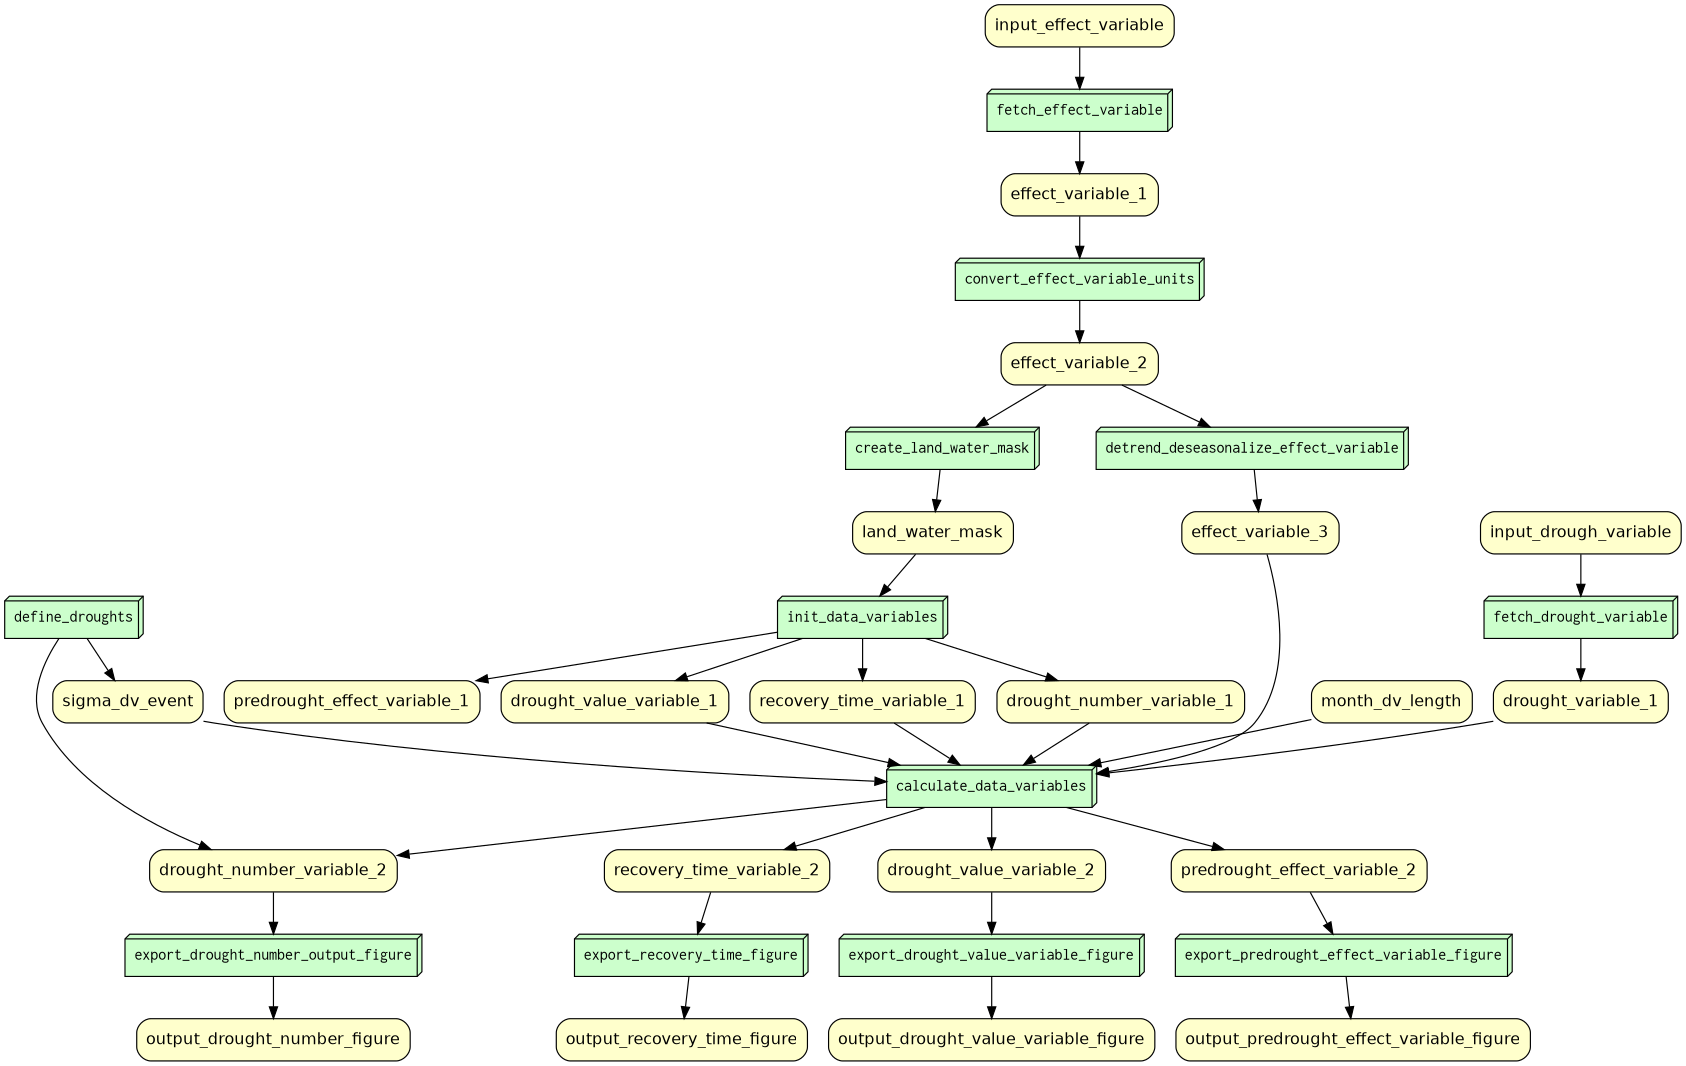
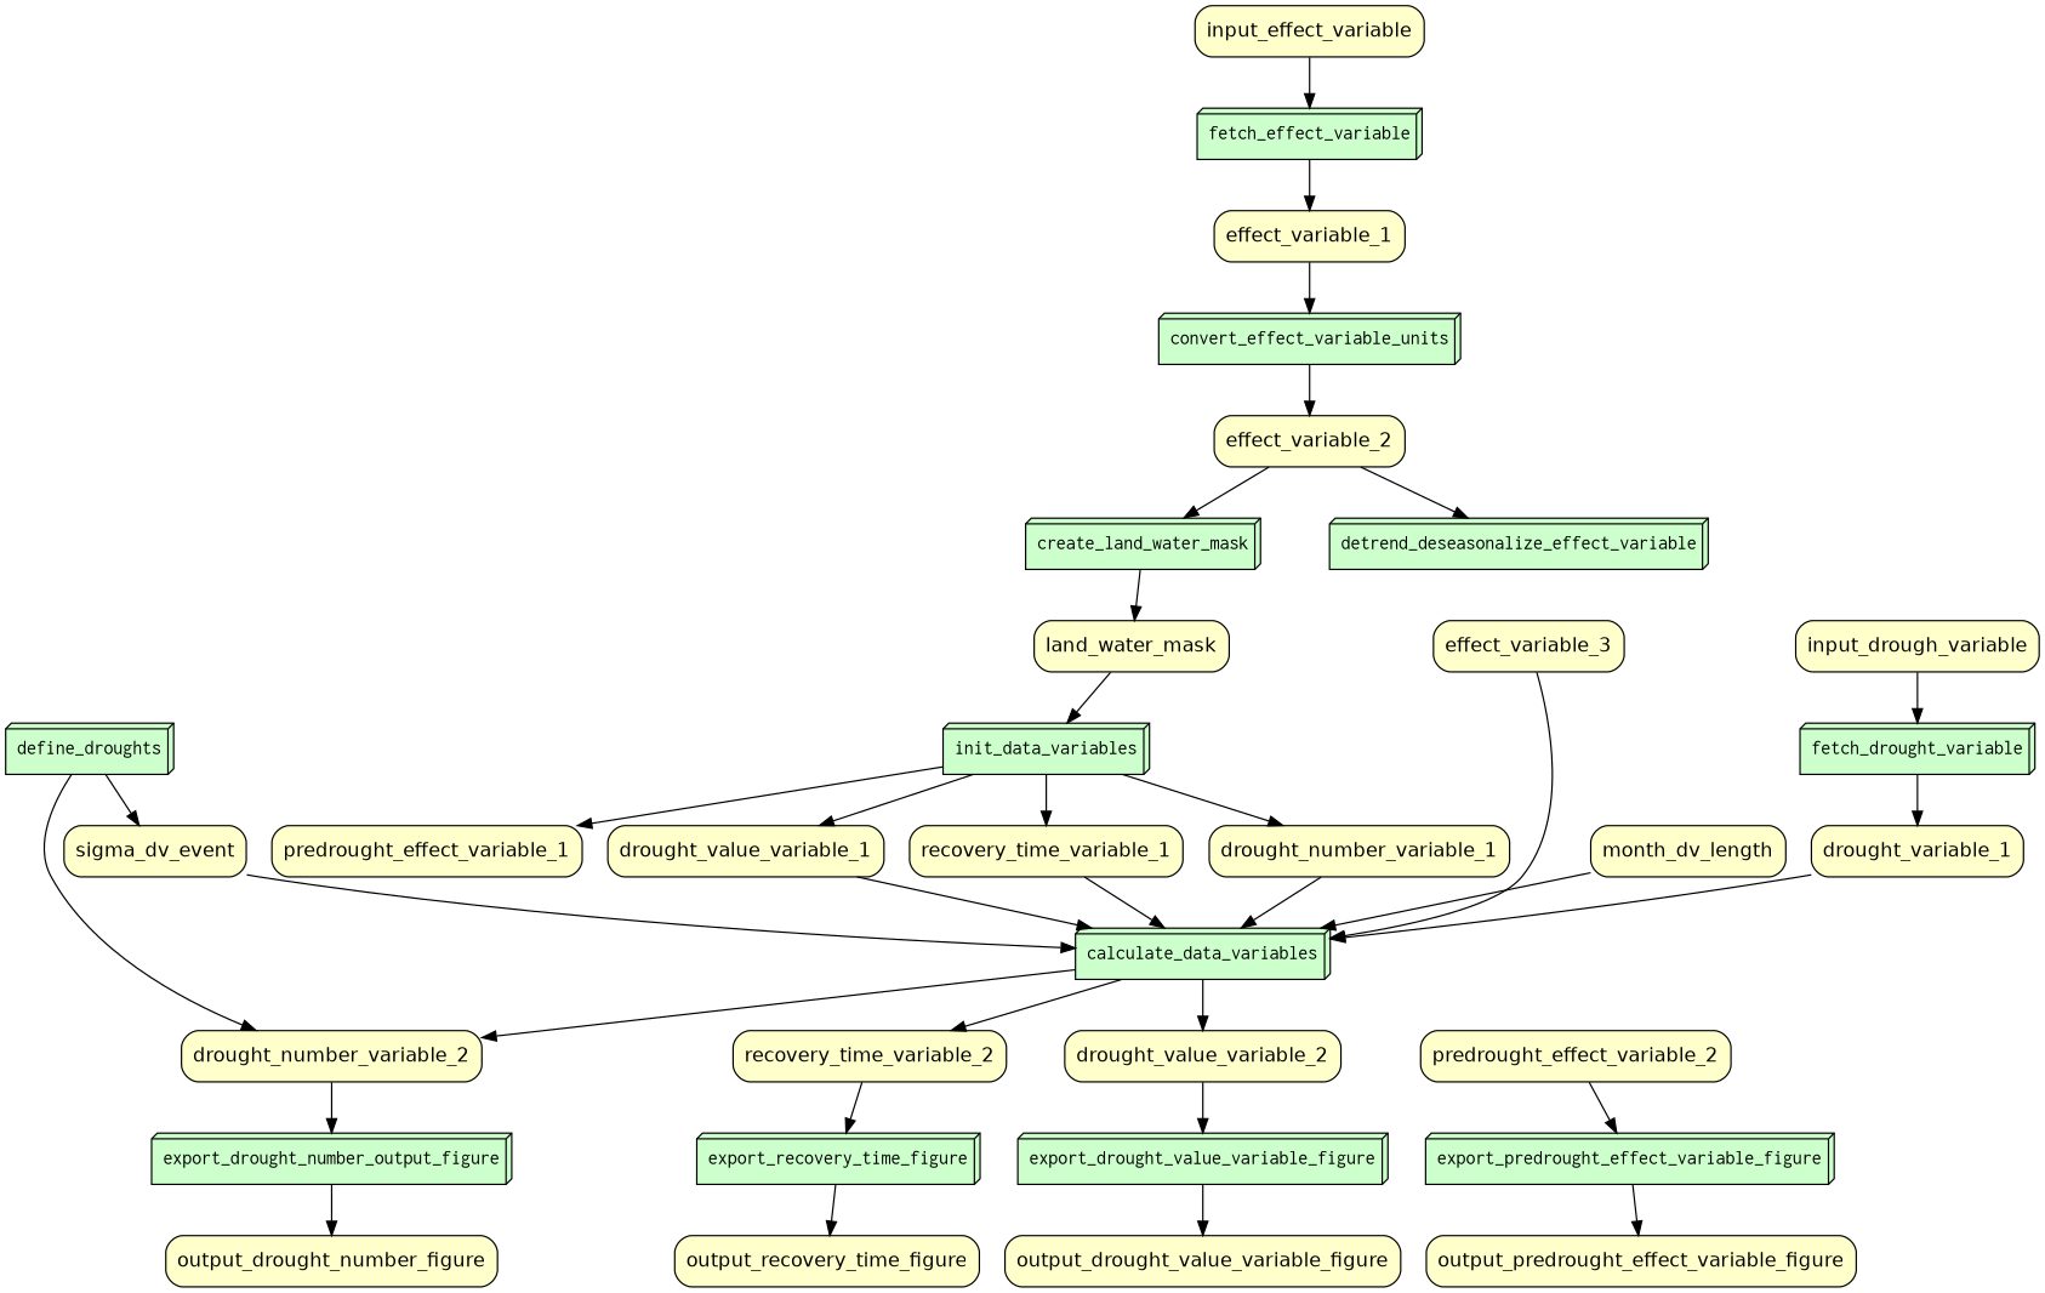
  digraph {
    fontname=Courier
    rankdir=TB
    node [fillcolor="#FFFFCC" fontname=Helvetica peripheries=1 shape=box style="rounded,filled"]
    n1 [fillcolor="#CCFFCC" fontname=Courier label=fetch_drought_variable shape=box3d style=filled]
    n2 [label=drought_variable_1]
    n3 [fillcolor="#CCFFCC" fontname=Courier label=calculate_data_variables shape=box3d style=filled]
    n4 [fillcolor="#CCFFCC" fontname=Courier label=fetch_effect_variable shape=box3d style=filled]
    n5 [label=effect_variable_1]
    n6 [fillcolor="#CCFFCC" fontname=Courier label=convert_effect_variable_units shape=box3d style=filled]
    n7 [label=effect_variable_2]
    n8 [fillcolor="#CCFFCC" fontname=Courier label=create_land_water_mask shape=box3d style=filled]
    n9 [fillcolor="#CCFFCC" fontname=Courier label=detrend_deseasonalize_effect_variable shape=box3d style=filled]
    n10 [label=land_water_mask]
    n11 [fillcolor="#CCFFCC" fontname=Courier label=init_data_variables shape=box3d style=filled]
    n12 [label=predrought_effect_variable_1]
    n13 [label=drought_value_variable_1]
    n14 [label=recovery_time_variable_1]
    n15 [label=drought_number_variable_1]
    n16 [fillcolor="#CCFFCC" fontname=Courier label=define_droughts shape=box3d style=filled]
    n17 [label=sigma_dv_event]
    n18 [label=drought_number_variable_2]
    n19 [label=month_dv_length]
    n20 [label=effect_variable_3]
    n21 [label=recovery_time_variable_2]
    n22 [label=drought_value_variable_2]
    n23 [label=predrought_effect_variable_2]
    n24 [fillcolor="#CCFFCC" fontname=Courier label=export_recovery_time_figure shape=box3d style=filled]
    n25 [fillcolor="#CCFFCC" fontname=Courier label=export_drought_value_variable_figure shape=box3d style=filled]
    n26 [fillcolor="#CCFFCC" fontname=Courier label=export_predrought_effect_variable_figure shape=box3d style=filled]
    n27 [fillcolor="#CCFFCC" fontname=Courier label=export_drought_number_output_figure shape=box3d style=filled]
    n28 [label=output_recovery_time_figure]
    n29 [label=output_drought_value_variable_figure]
    n30 [label=output_predrought_effect_variable_figure]
    n31 [label=output_drought_number_figure]
    n32 [label=input_drough_variable]
    n33 [label=input_effect_variable]
    n1 -> n2
    n2 -> n3
    n3 -> n18
    n3 -> n21
    n3 -> n22
-   n3 -> n23
    n4 -> n5
    n5 -> n6
    n6 -> n7
    n7 -> n8
    n7 -> n9
    n8 -> n10
-   n9 -> n20
    n10 -> n11
    n11 -> n12
    n11 -> n13
    n11 -> n14
    n11 -> n15
    n13 -> n3
    n14 -> n3
    n15 -> n3
    n16 -> n17
    n16 -> n18
    n17 -> n3
    n18 -> n27
    n19 -> n3
    n20 -> n3
    n21 -> n24
    n22 -> n25
    n23 -> n26
    n24 -> n28
    n25 -> n29
    n26 -> n30
    n27 -> n31
    n32 -> n1
    n33 -> n4
  }
